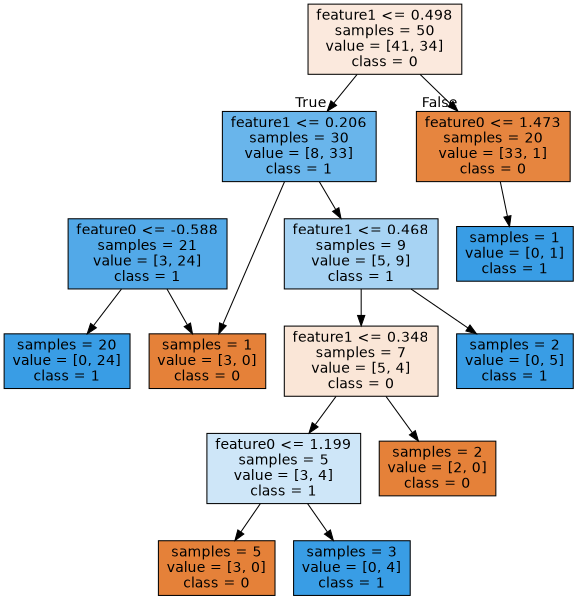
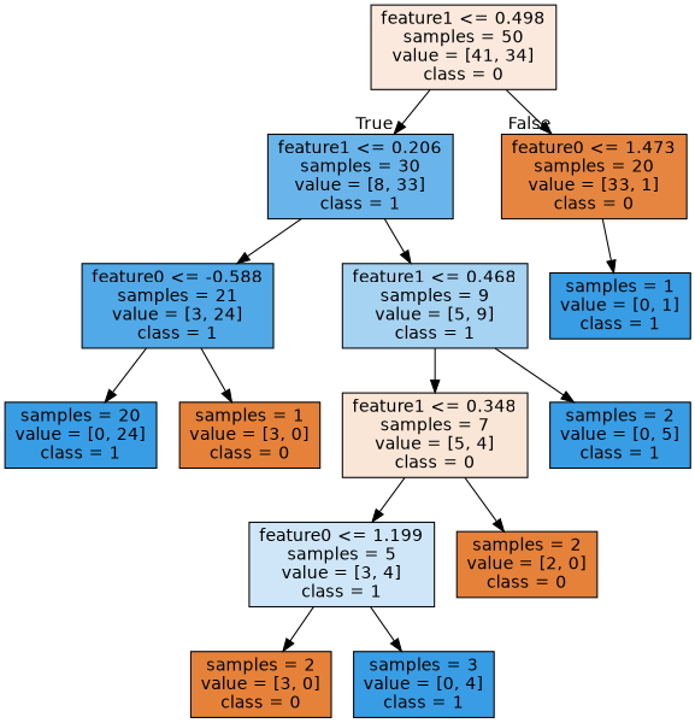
  digraph {
    node [color=black fillcolor="#399de5" fontname=helvetica shape=box style=filled]
    edge [fontname=helvetica]
    n1 [fillcolor="#fbe9dd" label="feature1 <= 0.498\nsamples = 50\nvalue = [41, 34]\nclass = 0"]
    n2 [fillcolor="#69b5eb" label="feature1 <= 0.206\nsamples = 30\nvalue = [8, 33]\nclass = 1"]
    n3 [fillcolor="#e6853f" label="feature0 <= 1.473\nsamples = 20\nvalue = [33, 1]\nclass = 0"]
    n4 [fillcolor="#52a9e8" label="feature0 <= -0.588\nsamples = 21\nvalue = [3, 24]\nclass = 1"]
    n5 [fillcolor="#a7d3f3" label="feature1 <= 0.468\nsamples = 9\nvalue = [5, 9]\nclass = 1"]
    n6 [label="samples = 1\nvalue = [0, 1]\nclass = 1"]
    n7 [fillcolor="#e58139" label="samples = 1\nvalue = [3, 0]\nclass = 0"]
    n8 [label="samples = 20\nvalue = [0, 24]\nclass = 1"]
    n9 [fillcolor="#fae6d7" label="feature1 <= 0.348\nsamples = 7\nvalue = [5, 4]\nclass = 0"]
    n10 [label="samples = 2\nvalue = [0, 5]\nclass = 1"]
    n11 [fillcolor="#cee6f8" label="feature0 <= 1.199\nsamples = 5\nvalue = [3, 4]\nclass = 1"]
    n12 [fillcolor="#e58139" label="samples = 2\nvalue = [2, 0]\nclass = 0"]
-   n13 [fillcolor="#e58139" label="samples = 5\nvalue = [3, 0]\nclass = 0"]
+   n13 [fillcolor="#e58139" label="samples = 2\nvalue = [3, 0]\nclass = 0"]
    n14 [label="samples = 3\nvalue = [0, 4]\nclass = 1"]
    n1 -> n2 [headlabel=True labelangle=45 labeldistance=2.5]
    n1 -> n3 [headlabel=False labelangle=-45 labeldistance=2.5]
-   n2 -> n7
+   n2 -> n4
    n2 -> n5
    n3 -> n6
    n4 -> n7
    n4 -> n8
    n5 -> n9
    n5 -> n10
    n9 -> n11
    n9 -> n12
    n11 -> n13
    n11 -> n14
  }
